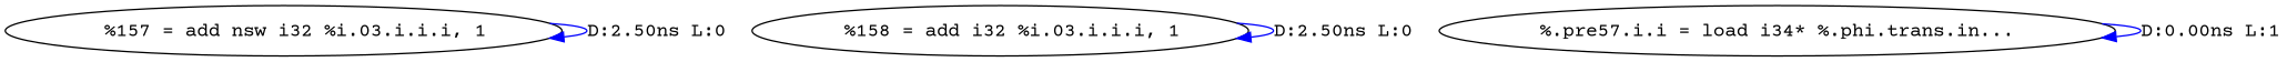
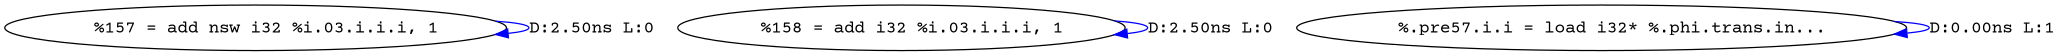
  digraph {
    fontname="Courier Prime"
    node [fontname="Courier Prime"]
    edge [color=blue fontname="Courier Prime"]
    n1 [label="  %157 = add nsw i32 %i.03.i.i.i, 1"]
    n2 [label="  %158 = add i32 %i.03.i.i.i, 1"]
-   n3 [label="%.pre57.i.i = load i34* %.phi.trans.in..."]
+   n3 [label="  %.pre57.i.i = load i32* %.phi.trans.in..."]
    n1 -> n1 [label="D:2.50ns L:0"]
    n2 -> n2 [label="D:2.50ns L:0"]
    n3 -> n3 [label="D:0.00ns L:1"]
  }
